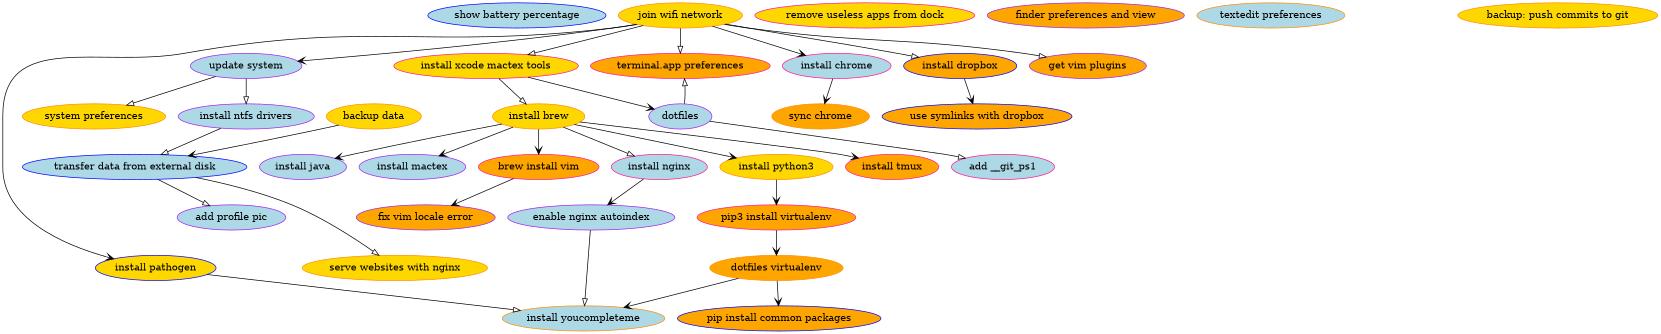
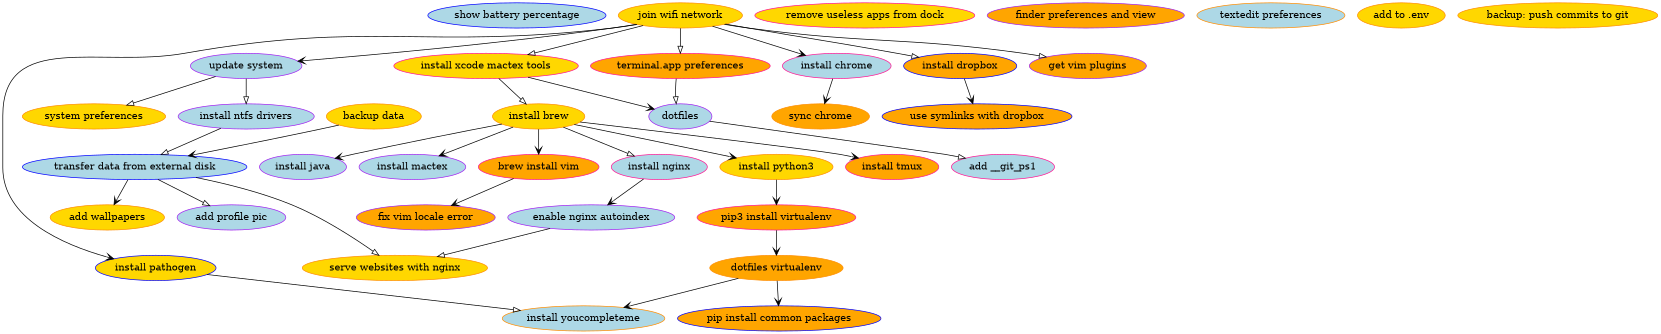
  digraph {
    node [color=darkorange fillcolor=lightblue style=filled]
    edge [arrowhead=vee]
    "show battery percentage" [color=blue]
    "join wifi network" [fillcolor=gold]
    "update system" [color=purple]
    "install chrome" [color=deeppink]
    "terminal.app preferences" [color=deeppink fillcolor=orange]
    n6 [color=deeppink fillcolor=gold label="install xcode mactex tools"]
    "install dropbox" [color=blue fillcolor=orange]
    "install pathogen" [color=blue fillcolor=gold]
    "get vim plugins" [color=purple fillcolor=orange]
    "system preferences" [fillcolor=gold]
    "install ntfs drivers" [color=purple]
    "sync chrome" [fillcolor=orange]
    dotfiles [color=purple]
    "install brew" [fillcolor=gold]
    "use symlinks with dropbox" [color=blue fillcolor=orange]
    "install youcompleteme"
    "transfer data from external disk" [color=blue]
    "remove useless apps from dock" [color=deeppink fillcolor=gold]
    "finder preferences and view" [color=purple fillcolor=orange]
    "textedit preferences"
    "add __git_ps1" [color=deeppink]
    "install tmux" [color=deeppink fillcolor=orange]
    "install java" [color=purple]
    "install mactex" [color=purple]
    "install python3" [fillcolor=gold]
    "install nginx" [color=deeppink]
    "brew install vim" [color=deeppink fillcolor=orange]
+   "add to .env" [fillcolor=gold]
    "pip3 install virtualenv" [color=deeppink fillcolor=orange]
    "enable nginx autoindex" [color=purple]
    "fix vim locale error" [color=purple fillcolor=orange]
    n32 [fillcolor=orange label="dotfiles virtualenv"]
    "pip install common packages" [color=blue fillcolor=orange]
    "backup data" [fillcolor=gold]
    "add profile pic" [color=purple]
+   "add wallpapers" [fillcolor=gold]
    "serve websites with nginx" [fillcolor=gold]
    "backup: push commits to git" [fillcolor=gold]
    "join wifi network" -> "update system"
    "join wifi network" -> "install chrome"
    "join wifi network" -> "terminal.app preferences" [arrowhead=onormal]
    "join wifi network" -> n6 [arrowhead=onormal]
    "join wifi network" -> "install dropbox" [arrowhead=onormal]
    "join wifi network" -> "install pathogen"
    "join wifi network" -> "get vim plugins" [arrowhead=onormal]
    "update system" -> "system preferences" [arrowhead=onormal]
    "update system" -> "install ntfs drivers" [arrowhead=onormal]
    "install chrome" -> "sync chrome"
-   dotfiles -> "terminal.app preferences" [arrowhead=onormal]
+   "terminal.app preferences" -> dotfiles [arrowhead=onormal]
    n6 -> dotfiles
    n6 -> "install brew" [arrowhead=onormal]
    "install dropbox" -> "use symlinks with dropbox"
    "install pathogen" -> "install youcompleteme" [arrowhead=onormal]
    "install ntfs drivers" -> "transfer data from external disk" [arrowhead=onormal]
    dotfiles -> "add __git_ps1" [arrowhead=onormal]
    "install brew" -> "install tmux"
    "install brew" -> "install java"
    "install brew" -> "install mactex"
    "install brew" -> "install python3"
    "install brew" -> "install nginx" [arrowhead=onormal]
    "install brew" -> "brew install vim"
    "transfer data from external disk" -> "add profile pic" [arrowhead=onormal]
+   "transfer data from external disk" -> "add wallpapers"
    "transfer data from external disk" -> "serve websites with nginx" [arrowhead=onormal]
    "install python3" -> "pip3 install virtualenv"
    "install nginx" -> "enable nginx autoindex"
    "brew install vim" -> "fix vim locale error"
    "pip3 install virtualenv" -> n32
-   "enable nginx autoindex" -> "install youcompleteme" [arrowhead=onormal]
+   "enable nginx autoindex" -> "serve websites with nginx" [arrowhead=onormal]
    n32 -> "install youcompleteme"
    n32 -> "pip install common packages"
    "backup data" -> "transfer data from external disk"
  }
